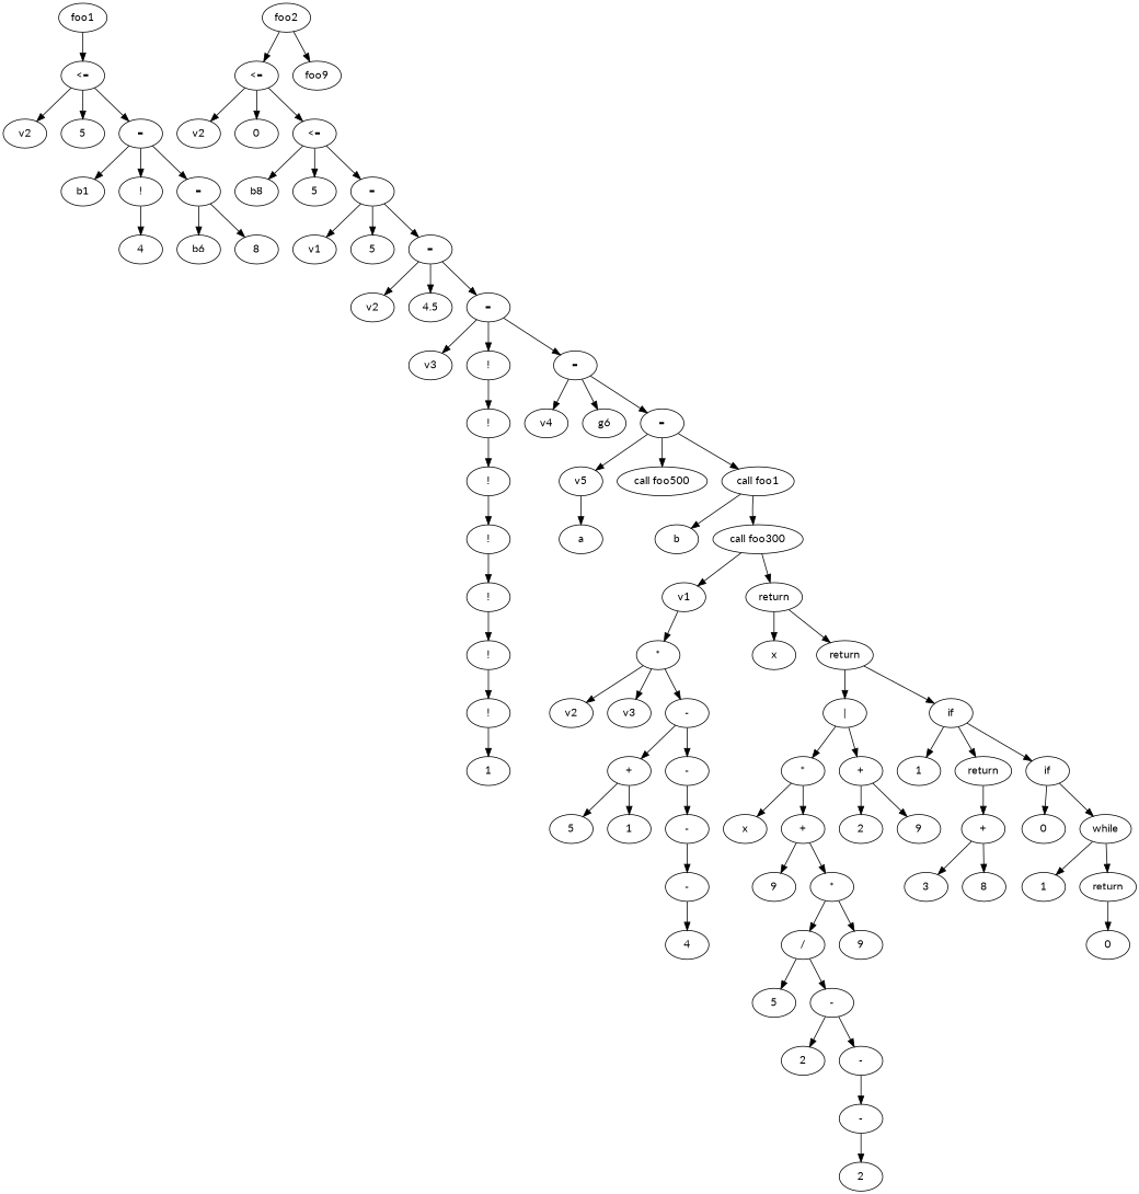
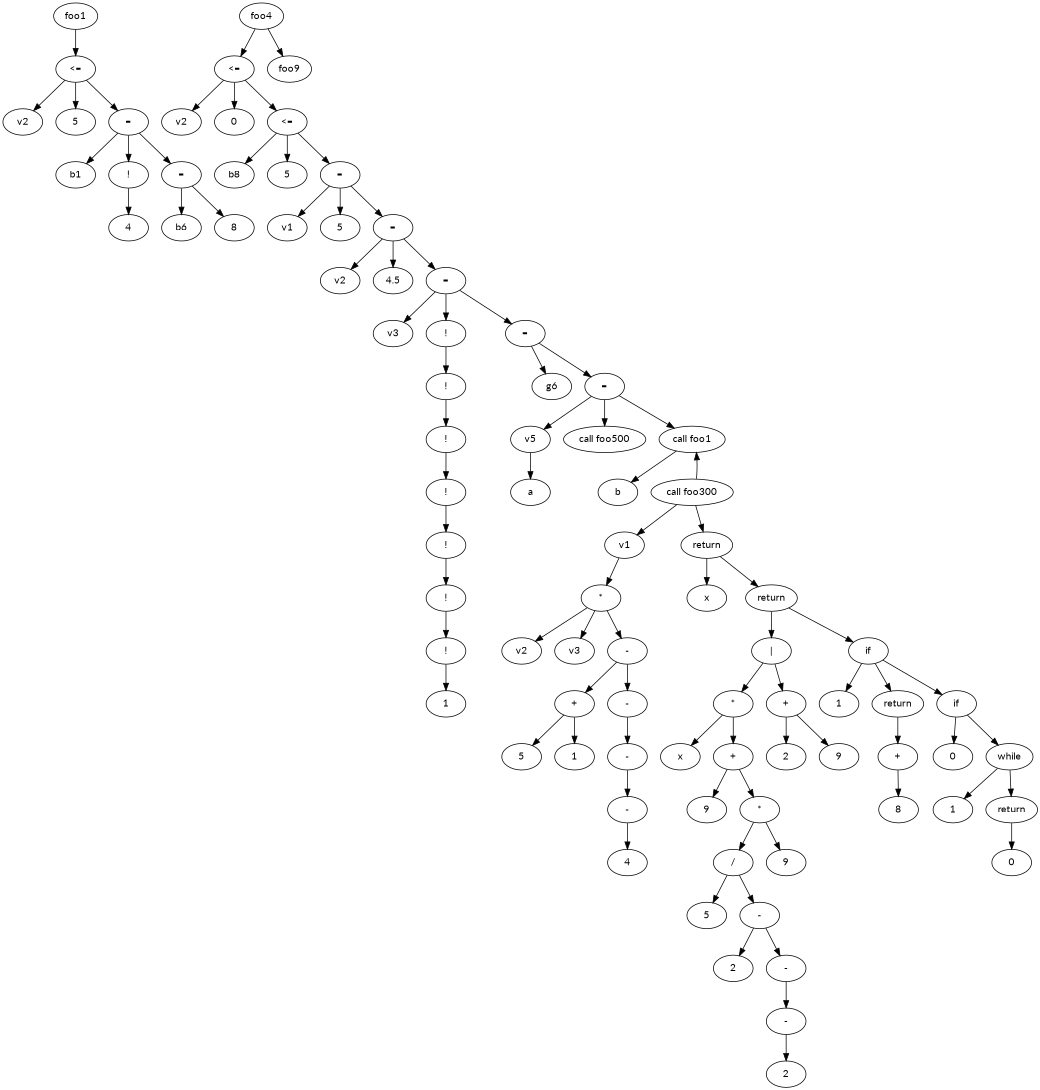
  digraph {
    fontname=Lato
    node [fontname=Lato]
    edge [fontname=Lato]
    n1 [label=foo1]
    n2 [label="<="]
    n3 [label=v2]
    n4 [label=5]
    n5 [label="="]
-   n6 [label=foo2]
+   n6 [label=foo4]
    n7 [label="<="]
    n8 [label=foo9]
    n9 [label=b1]
    n10 [label="!"]
    n11 [label="="]
    n12 [label=4]
    n13 [label=b6]
    n14 [label=8]
    n15 [label=v2]
    n16 [label=0]
    n17 [label="<="]
    n18 [label=b8]
    n19 [label=5]
    n20 [label="="]
    n21 [label=v1]
    n22 [label=5]
    n23 [label="="]
    n24 [label=v2]
    n25 [label=4.5]
    n26 [label="="]
    n27 [label=v3]
    n28 [label="!"]
    n29 [label="="]
    n30 [label="!"]
-   n31 [label=v4]
    n32 [label=g6]
    n33 [label="="]
    n34 [label="!"]
    n35 [label="!"]
    n36 [label="!"]
    n37 [label="!"]
    n38 [label="!"]
    n39 [label=1]
    n40 [label=v5]
    n41 [label="call foo500"]
    n42 [label="call foo1"]
    n43 [label=a]
    n44 [label=b]
    n45 [label="call foo300"]
    n46 [label=v1]
    n47 [label=return]
    n48 [label="*"]
    n49 [label=x]
    n50 [label=return]
    n51 [label=v2]
    n52 [label=v3]
    n53 [label="-"]
    n54 [label="+"]
    n55 [label="-"]
    n56 [label=5]
    n57 [label=1]
    n58 [label="-"]
    n59 [label="-"]
    n60 [label=4]
    n61 [label="|"]
    n62 [label=if]
    n63 [label="*"]
    n64 [label="+"]
    n65 [label=1]
    n66 [label=return]
    n67 [label=if]
    n68 [label=x]
    n69 [label="+"]
    n70 [label=2]
    n71 [label=9]
    n72 [label=9]
    n73 [label="*"]
    n74 [label="/"]
    n75 [label=9]
    n76 [label=5]
    n77 [label="-"]
    n78 [label=2]
    n79 [label="-"]
    n80 [label="-"]
    n81 [label=2]
    n82 [label="+"]
    n83 [label=0]
    n84 [label=while]
-   n85 [label=3]
    n86 [label=8]
    n87 [label=1]
    n88 [label=return]
    n89 [label=0]
    n1 -> n2
    n2 -> n3
    n2 -> n4
    n2 -> n5
    n5 -> n9
    n5 -> n10
    n5 -> n11
    n6 -> n7
    n6 -> n8
    n7 -> n15
    n7 -> n16
    n7 -> n17
    n10 -> n12
    n11 -> n13
    n11 -> n14
    n17 -> n18
    n17 -> n19
    n17 -> n20
    n20 -> n21
    n20 -> n22
    n20 -> n23
    n23 -> n24
    n23 -> n25
    n23 -> n26
    n26 -> n27
    n26 -> n28
    n26 -> n29
    n28 -> n30
-   n29 -> n31
    n29 -> n32
    n29 -> n33
    n30 -> n34
    n33 -> n40
    n33 -> n41
    n33 -> n42
    n34 -> n35
    n35 -> n36
    n36 -> n37
    n37 -> n38
    n38 -> n39
    n40 -> n43
    n42 -> n44
-   n42 -> n45
+   n45 -> n42
    n45 -> n46
    n45 -> n47
    n46 -> n48
    n47 -> n49
    n47 -> n50
    n48 -> n51
    n48 -> n52
    n48 -> n53
    n50 -> n61
    n50 -> n62
    n53 -> n54
    n53 -> n55
    n54 -> n56
    n54 -> n57
    n55 -> n58
    n58 -> n59
    n59 -> n60
    n61 -> n63
    n61 -> n64
    n62 -> n65
    n62 -> n66
    n62 -> n67
    n63 -> n68
    n63 -> n69
    n64 -> n70
    n64 -> n71
    n66 -> n82
    n67 -> n83
    n67 -> n84
    n69 -> n72
    n69 -> n73
    n73 -> n74
    n73 -> n75
    n74 -> n76
    n74 -> n77
    n77 -> n78
    n77 -> n79
    n79 -> n80
    n80 -> n81
-   n82 -> n85
    n82 -> n86
    n84 -> n87
    n84 -> n88
    n88 -> n89
  }
